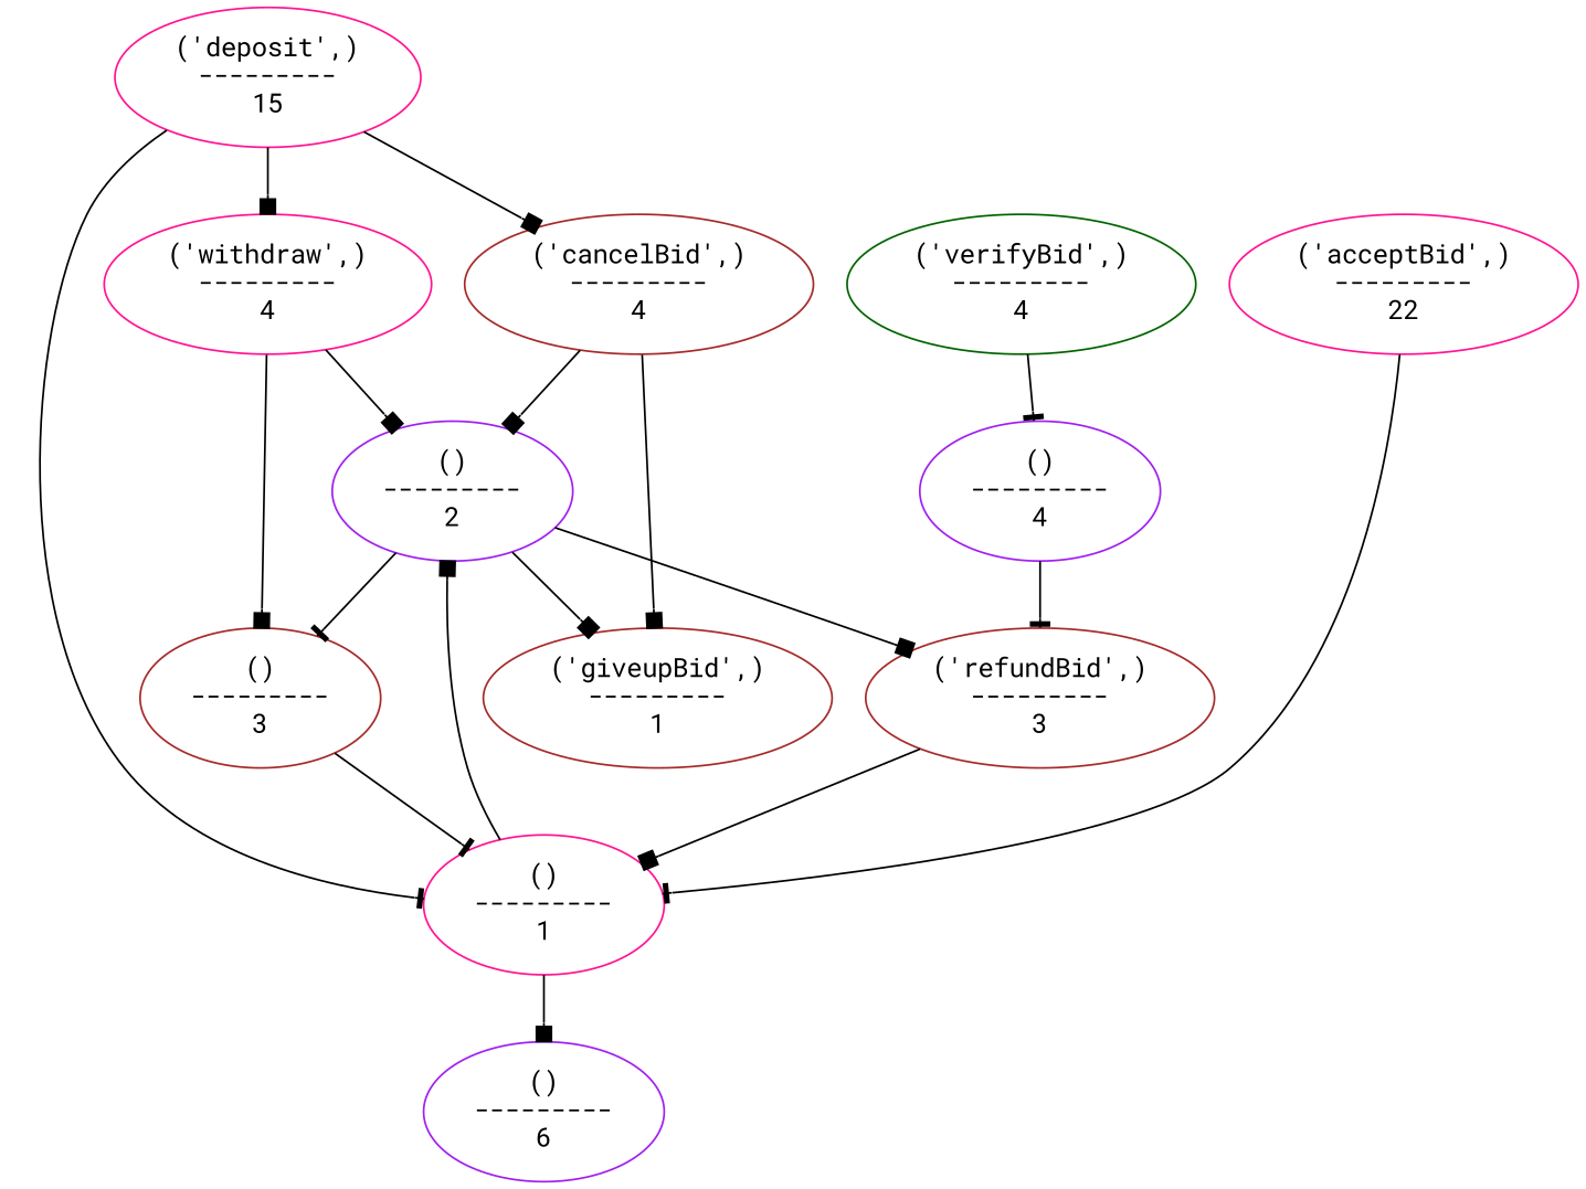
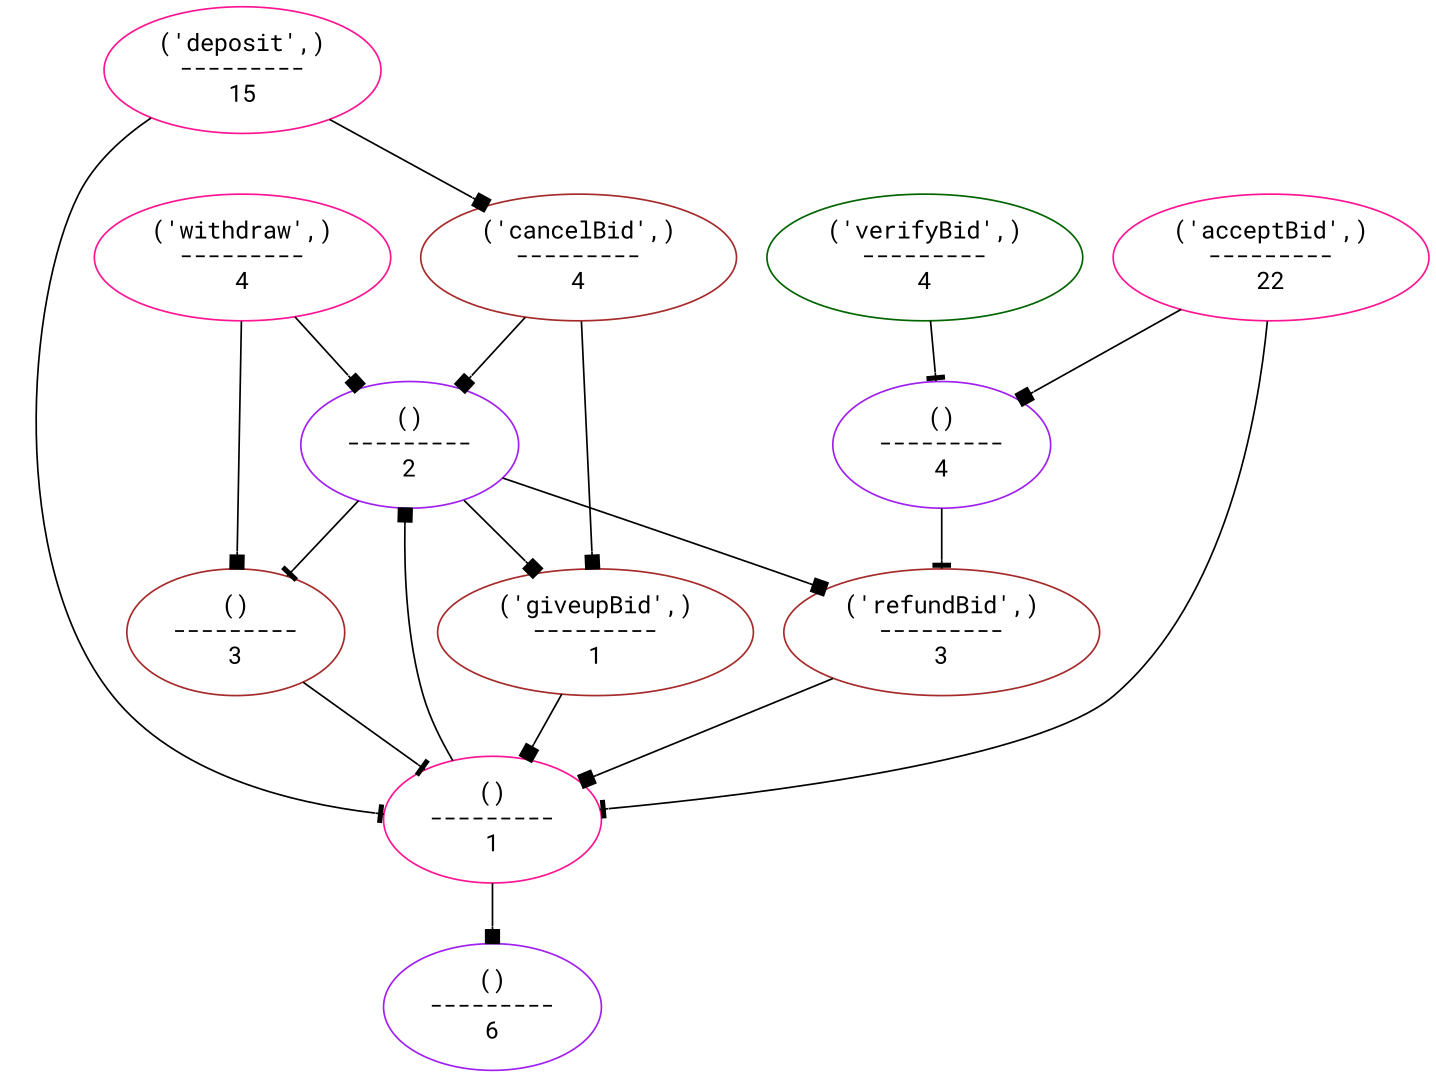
  strict digraph {
    fontname="Roboto Mono"
    node [color=brown fontname="Roboto Mono"]
    edge [arrowhead=box fontname="Roboto Mono"]
    "('cancelBid',)\n---------\n4"
    "('deposit',)\n---------\n15" [color=deeppink]
    "()\n---------\n1" [color=deeppink]
    "('withdraw',)\n---------\n4" [color=deeppink]
    "()\n---------\n2" [color=purple]
    "('giveupBid',)\n---------\n1"
    "()\n---------\n6" [color=purple]
    "()\n---------\n3"
    "('refundBid',)\n---------\n3"
    "('acceptBid',)\n---------\n22" [color=deeppink]
    "()\n---------\n4" [color=purple]
    "('verifyBid',)\n---------\n4" [color=darkgreen]
    "('cancelBid',)\n---------\n4" -> "()\n---------\n2"
    "('cancelBid',)\n---------\n4" -> "('giveupBid',)\n---------\n1"
    "('deposit',)\n---------\n15" -> "('cancelBid',)\n---------\n4"
    "('deposit',)\n---------\n15" -> "()\n---------\n1" [arrowhead=tee]
-   "('deposit',)\n---------\n15" -> "('withdraw',)\n---------\n4"
    "()\n---------\n1" -> "()\n---------\n2"
    "()\n---------\n1" -> "()\n---------\n6"
    "('withdraw',)\n---------\n4" -> "()\n---------\n2"
    "('withdraw',)\n---------\n4" -> "()\n---------\n3"
    "()\n---------\n2" -> "('giveupBid',)\n---------\n1"
    "()\n---------\n2" -> "()\n---------\n3" [arrowhead=tee]
    "()\n---------\n2" -> "('refundBid',)\n---------\n3"
+   "('giveupBid',)\n---------\n1" -> "()\n---------\n1"
    "()\n---------\n3" -> "()\n---------\n1" [arrowhead=tee]
    "('refundBid',)\n---------\n3" -> "()\n---------\n1"
    "('acceptBid',)\n---------\n22" -> "()\n---------\n1" [arrowhead=tee]
+   "('acceptBid',)\n---------\n22" -> "()\n---------\n4"
    "()\n---------\n4" -> "('refundBid',)\n---------\n3" [arrowhead=tee]
    "('verifyBid',)\n---------\n4" -> "()\n---------\n4" [arrowhead=tee]
  }
